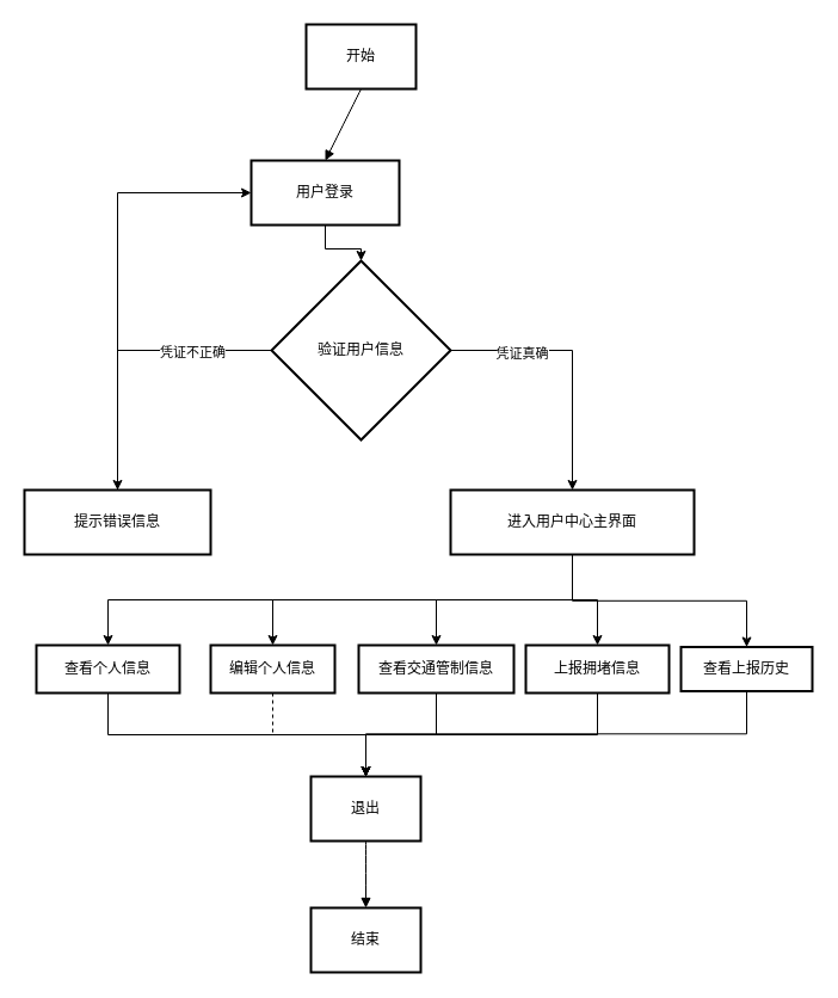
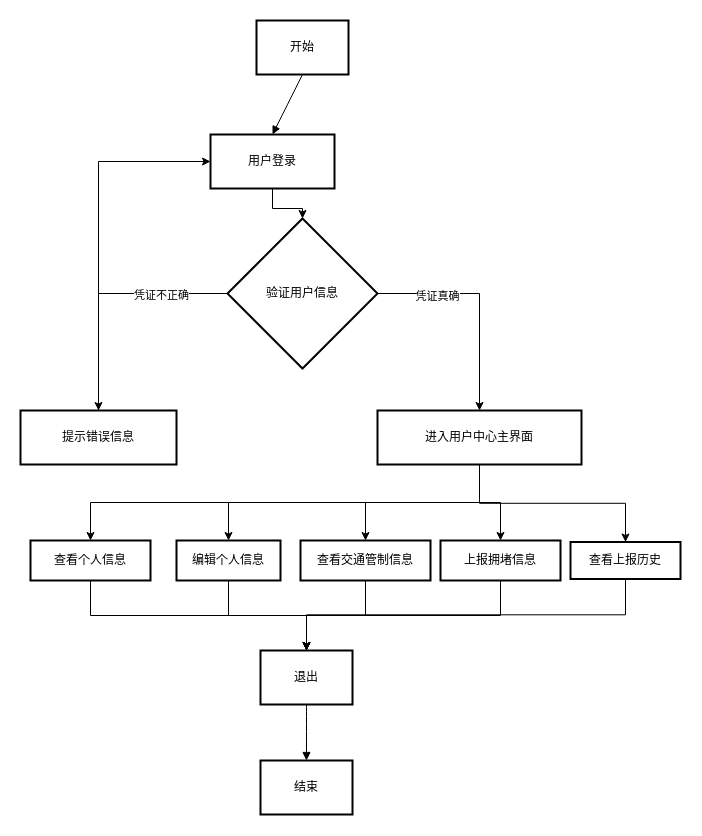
  <mxCell id="0" />
  <mxCell id="1" parent="0" />
  <mxCell id="2" value="开始" style="whiteSpace=wrap;strokeWidth=2;" vertex="1" parent="1"><mxGeometry x="256" y="20" width="92" height="54" as="geometry" /></mxCell>
  <mxCell id="3" value="" style="edgeStyle=orthogonalEdgeStyle;rounded=0;orthogonalLoop=1;jettySize=auto;html=1;" edge="1" parent="1" source="4" target="9"><mxGeometry relative="1" as="geometry" /></mxCell>
  <mxCell id="4" value="用户登录" style="whiteSpace=wrap;strokeWidth=2;" vertex="1" parent="1"><mxGeometry x="210" y="134" width="124" height="54" as="geometry" /></mxCell>
  <mxCell id="5" style="edgeStyle=orthogonalEdgeStyle;rounded=0;orthogonalLoop=1;jettySize=auto;html=1;exitX=0;exitY=0.5;exitDx=0;exitDy=0;" edge="1" parent="1" source="9" target="11"><mxGeometry relative="1" as="geometry" /></mxCell>
  <mxCell id="6" value="凭证不正确" style="edgeLabel;html=1;align=center;verticalAlign=middle;resizable=0;points=[];" vertex="1" connectable="0" parent="5"><mxGeometry x="-0.446" y="1" relative="1" as="geometry"><mxPoint x="1" as="offset" /></mxGeometry></mxCell>
  <mxCell id="7" style="edgeStyle=orthogonalEdgeStyle;rounded=0;orthogonalLoop=1;jettySize=auto;html=1;exitX=1;exitY=0.5;exitDx=0;exitDy=0;" edge="1" parent="1" source="9" target="17"><mxGeometry relative="1" as="geometry" /></mxCell>
  <mxCell id="8" value="凭证真确" style="edgeLabel;html=1;align=center;verticalAlign=middle;resizable=0;points=[];" vertex="1" connectable="0" parent="7"><mxGeometry x="-0.46" y="-2" relative="1" as="geometry"><mxPoint as="offset" /></mxGeometry></mxCell>
  <mxCell id="9" value="验证用户信息" style="rhombus;strokeWidth=2;whiteSpace=wrap;" vertex="1" parent="1"><mxGeometry x="227" y="218" width="150" height="150" as="geometry" /></mxCell>
  <mxCell id="10" style="edgeStyle=orthogonalEdgeStyle;rounded=0;orthogonalLoop=1;jettySize=auto;html=1;exitX=0.5;exitY=0;exitDx=0;exitDy=0;entryX=0;entryY=0.5;entryDx=0;entryDy=0;" edge="1" parent="1" source="11" target="4"><mxGeometry relative="1" as="geometry" /></mxCell>
  <mxCell id="11" value="提示错误信息" style="whiteSpace=wrap;strokeWidth=2;" vertex="1" parent="1"><mxGeometry x="20" y="410" width="156" height="54" as="geometry" /></mxCell>
  <mxCell id="12" style="edgeStyle=orthogonalEdgeStyle;rounded=0;orthogonalLoop=1;jettySize=auto;html=1;" edge="1" parent="1" source="17" target="25"><mxGeometry relative="1" as="geometry" /></mxCell>
  <mxCell id="13" style="edgeStyle=orthogonalEdgeStyle;rounded=0;orthogonalLoop=1;jettySize=auto;html=1;exitX=0.5;exitY=1;exitDx=0;exitDy=0;" edge="1" parent="1" source="17" target="23"><mxGeometry relative="1" as="geometry" /></mxCell>
  <mxCell id="14" style="edgeStyle=orthogonalEdgeStyle;rounded=0;orthogonalLoop=1;jettySize=auto;html=1;exitX=0.5;exitY=1;exitDx=0;exitDy=0;" edge="1" parent="1" source="17" target="27"><mxGeometry relative="1" as="geometry" /></mxCell>
  <mxCell id="15" style="edgeStyle=orthogonalEdgeStyle;rounded=0;orthogonalLoop=1;jettySize=auto;html=1;exitX=0.5;exitY=1;exitDx=0;exitDy=0;" edge="1" parent="1" source="17" target="19"><mxGeometry relative="1" as="geometry" /></mxCell>
  <mxCell id="16" style="edgeStyle=orthogonalEdgeStyle;rounded=0;orthogonalLoop=1;jettySize=auto;html=1;exitX=0.5;exitY=1;exitDx=0;exitDy=0;" edge="1" parent="1" source="17" target="21"><mxGeometry relative="1" as="geometry" /></mxCell>
  <mxCell id="17" value="进入用户中心主界面" style="whiteSpace=wrap;strokeWidth=2;" vertex="1" parent="1"><mxGeometry x="377" y="410" width="204" height="54" as="geometry" /></mxCell>
  <mxCell id="18" style="edgeStyle=orthogonalEdgeStyle;rounded=0;orthogonalLoop=1;jettySize=auto;html=1;exitX=0.5;exitY=1;exitDx=0;exitDy=0;" edge="1" parent="1" source="19" target="28"><mxGeometry relative="1" as="geometry" /></mxCell>
  <mxCell id="19" value="查看个人信息" style="whiteSpace=wrap;strokeWidth=2;" vertex="1" parent="1"><mxGeometry x="30" y="540" width="120" height="40" as="geometry" /></mxCell>
- <mxCell id="20" style="edgeStyle=orthogonalEdgeStyle;rounded=0;orthogonalLoop=1;jettySize=auto;html=1;exitX=0.5;exitY=1;exitDx=0;exitDy=0;dashed=1;" edge="1" parent="1" source="21" target="28"><mxGeometry relative="1" as="geometry" /></mxCell>
+ <mxCell id="20" style="edgeStyle=orthogonalEdgeStyle;rounded=0;orthogonalLoop=1;jettySize=auto;html=1;exitX=0.5;exitY=1;exitDx=0;exitDy=0;" edge="1" parent="1" source="21" target="28"><mxGeometry relative="1" as="geometry" /></mxCell>
  <mxCell id="21" value="编辑个人信息" style="whiteSpace=wrap;strokeWidth=2;" vertex="1" parent="1"><mxGeometry x="176" y="540" width="104" height="40" as="geometry" /></mxCell>
  <mxCell id="22" style="edgeStyle=orthogonalEdgeStyle;rounded=0;orthogonalLoop=1;jettySize=auto;html=1;exitX=0.5;exitY=1;exitDx=0;exitDy=0;entryX=0.5;entryY=0;entryDx=0;entryDy=0;" edge="1" parent="1" source="23" target="28"><mxGeometry relative="1" as="geometry" /></mxCell>
  <mxCell id="23" value="查看交通管制信息" style="whiteSpace=wrap;strokeWidth=2;" vertex="1" parent="1"><mxGeometry x="300" y="540" width="130" height="40" as="geometry" /></mxCell>
  <mxCell id="24" style="edgeStyle=orthogonalEdgeStyle;rounded=0;orthogonalLoop=1;jettySize=auto;html=1;exitX=0.5;exitY=1;exitDx=0;exitDy=0;entryX=0.5;entryY=0;entryDx=0;entryDy=0;" edge="1" parent="1" source="25" target="28"><mxGeometry relative="1" as="geometry" /></mxCell>
  <mxCell id="25" value="上报拥堵信息" style="whiteSpace=wrap;strokeWidth=2;" vertex="1" parent="1"><mxGeometry x="440" y="540" width="120" height="40" as="geometry" /></mxCell>
  <mxCell id="26" style="edgeStyle=orthogonalEdgeStyle;rounded=0;orthogonalLoop=1;jettySize=auto;html=1;exitX=0.5;exitY=1;exitDx=0;exitDy=0;" edge="1" parent="1" source="27" target="28"><mxGeometry relative="1" as="geometry" /></mxCell>
  <mxCell id="27" value="查看上报历史" style="whiteSpace=wrap;strokeWidth=2;" vertex="1" parent="1"><mxGeometry x="570" y="541.5" width="110" height="37" as="geometry" /></mxCell>
  <mxCell id="28" value="退出" style="whiteSpace=wrap;strokeWidth=2;" vertex="1" parent="1"><mxGeometry x="260" y="650" width="92" height="54" as="geometry" /></mxCell>
  <mxCell id="29" value="结束" style="whiteSpace=wrap;strokeWidth=2;" vertex="1" parent="1"><mxGeometry x="260" y="760" width="92" height="54" as="geometry" /></mxCell>
  <mxCell id="30" value="" style="curved=1;startArrow=none;endArrow=block;exitX=0.5;exitY=1;entryX=0.5;entryY=0;rounded=0;" edge="1" parent="1" source="2" target="4"><mxGeometry relative="1" as="geometry"><Array as="points" /></mxGeometry></mxCell>
  <mxCell id="31" value="" style="curved=1;startArrow=none;endArrow=block;exitX=0.5;exitY=0.99;entryX=0.5;entryY=-0.01;rounded=0;" edge="1" parent="1" source="28" target="29"><mxGeometry relative="1" as="geometry"><Array as="points" /></mxGeometry></mxCell>
